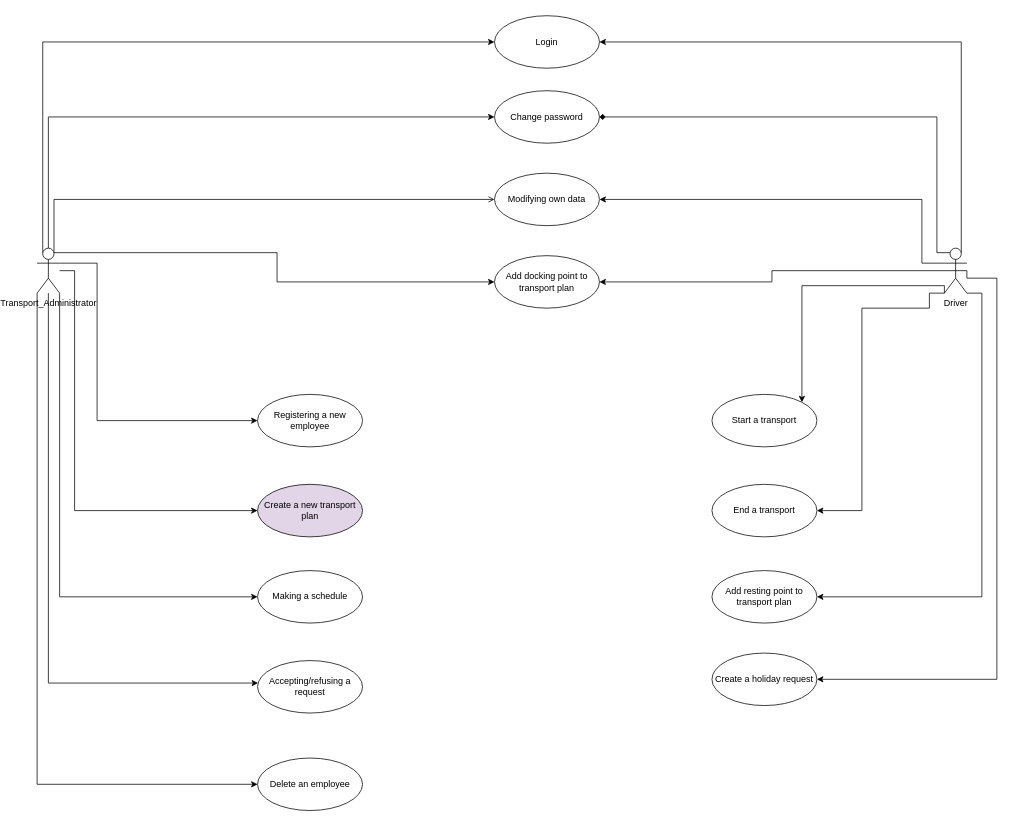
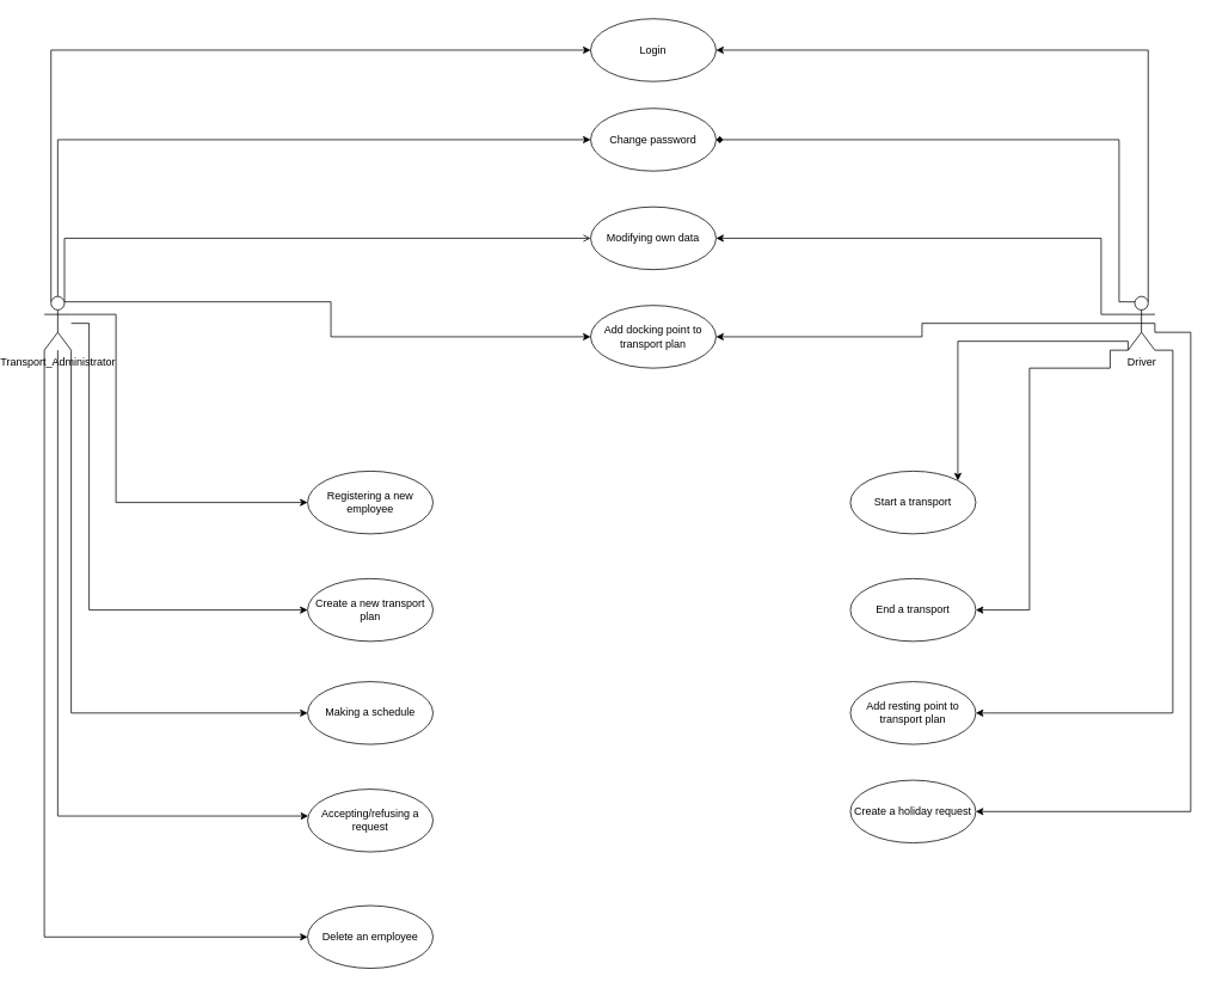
  <mxCell id="0" />
  <mxCell id="1" parent="0" />
  <mxCell id="2" style="edgeStyle=orthogonalEdgeStyle;rounded=0;orthogonalLoop=1;jettySize=auto;html=1;entryX=0;entryY=0.5;entryDx=0;entryDy=0;" edge="1" parent="1" source="10" target="11"><mxGeometry relative="1" as="geometry"><Array as="points"><mxPoint x="100" y="350" /><mxPoint x="100" y="560" /></Array></mxGeometry></mxCell>
  <mxCell id="3" style="edgeStyle=orthogonalEdgeStyle;rounded=0;orthogonalLoop=1;jettySize=auto;html=1;entryX=0;entryY=0.5;entryDx=0;entryDy=0;" edge="1" parent="1" source="10" target="13"><mxGeometry relative="1" as="geometry"><Array as="points"><mxPoint x="50" y="795" /></Array></mxGeometry></mxCell>
  <mxCell id="4" style="edgeStyle=orthogonalEdgeStyle;rounded=0;orthogonalLoop=1;jettySize=auto;html=1;" edge="1" parent="1" source="10" target="14"><mxGeometry relative="1" as="geometry"><Array as="points"><mxPoint x="35" y="910" /></Array></mxGeometry></mxCell>
  <mxCell id="5" style="edgeStyle=orthogonalEdgeStyle;rounded=0;orthogonalLoop=1;jettySize=auto;html=1;exitX=0.25;exitY=0.1;exitDx=0;exitDy=0;exitPerimeter=0;entryX=0;entryY=0.5;entryDx=0;entryDy=0;" edge="1" parent="1" source="10" target="25"><mxGeometry relative="1" as="geometry"><Array as="points"><mxPoint x="28" y="55" /></Array></mxGeometry></mxCell>
  <mxCell id="6" style="edgeStyle=orthogonalEdgeStyle;rounded=0;orthogonalLoop=1;jettySize=auto;html=1;exitX=0.5;exitY=0;exitDx=0;exitDy=0;exitPerimeter=0;entryX=0;entryY=0.5;entryDx=0;entryDy=0;" edge="1" parent="1" source="10" target="26"><mxGeometry relative="1" as="geometry" /></mxCell>
  <mxCell id="7" style="edgeStyle=orthogonalEdgeStyle;rounded=0;orthogonalLoop=1;jettySize=auto;html=1;exitX=0;exitY=1;exitDx=0;exitDy=0;exitPerimeter=0;entryX=0;entryY=0.5;entryDx=0;entryDy=0;" edge="1" parent="1" source="10" target="33"><mxGeometry relative="1" as="geometry" /></mxCell>
  <mxCell id="8" style="edgeStyle=orthogonalEdgeStyle;rounded=0;orthogonalLoop=1;jettySize=auto;html=1;exitX=0.75;exitY=0.1;exitDx=0;exitDy=0;exitPerimeter=0;entryX=0;entryY=0.5;entryDx=0;entryDy=0;endArrow=open;" edge="1" parent="1" source="10" target="27"><mxGeometry relative="1" as="geometry"><Array as="points"><mxPoint x="43" y="265" /></Array></mxGeometry></mxCell>
  <mxCell id="9" style="edgeStyle=orthogonalEdgeStyle;rounded=0;orthogonalLoop=1;jettySize=auto;html=1;exitX=0.75;exitY=0.1;exitDx=0;exitDy=0;exitPerimeter=0;" edge="1" parent="1" source="10" target="31"><mxGeometry relative="1" as="geometry" /></mxCell>
  <mxCell id="10" value="Transport_Administrator" style="shape=umlActor;verticalLabelPosition=bottom;verticalAlign=top;html=1;outlineConnect=0;" vertex="1" parent="1"><mxGeometry x="20" y="330" width="30" height="60" as="geometry" /></mxCell>
  <mxCell id="11" value="Registering a new employee" style="ellipse;whiteSpace=wrap;html=1;" vertex="1" parent="1"><mxGeometry x="314" y="525" width="140" height="70" as="geometry" /></mxCell>
- <mxCell id="12" value="Create a new transport plan" style="ellipse;whiteSpace=wrap;html=1;fillColor=#e1d5e7;" vertex="1" parent="1"><mxGeometry x="314" y="645" width="140" height="70" as="geometry" /></mxCell>
+ <mxCell id="12" value="Create a new transport plan" style="ellipse;whiteSpace=wrap;html=1;" vertex="1" parent="1"><mxGeometry x="314" y="645" width="140" height="70" as="geometry" /></mxCell>
  <mxCell id="13" value="Making a schedule" style="ellipse;whiteSpace=wrap;html=1;" vertex="1" parent="1"><mxGeometry x="314" y="760" width="140" height="70" as="geometry" /></mxCell>
  <mxCell id="14" value="Accepting/refusing a request" style="ellipse;whiteSpace=wrap;html=1;" vertex="1" parent="1"><mxGeometry x="314" y="880" width="140" height="70" as="geometry" /></mxCell>
  <mxCell id="15" style="edgeStyle=orthogonalEdgeStyle;rounded=0;orthogonalLoop=1;jettySize=auto;html=1;entryX=0;entryY=0.5;entryDx=0;entryDy=0;" edge="1" parent="1" source="10" target="12"><mxGeometry relative="1" as="geometry"><Array as="points"><mxPoint x="70" y="360" /><mxPoint x="70" y="680" /></Array></mxGeometry></mxCell>
  <mxCell id="16" style="edgeStyle=orthogonalEdgeStyle;rounded=0;orthogonalLoop=1;jettySize=auto;html=1;exitX=0.75;exitY=0.1;exitDx=0;exitDy=0;exitPerimeter=0;" edge="1" parent="1" source="24" target="25"><mxGeometry relative="1" as="geometry"><Array as="points"><mxPoint x="1252" y="55" /></Array></mxGeometry></mxCell>
  <mxCell id="17" style="edgeStyle=orthogonalEdgeStyle;rounded=0;orthogonalLoop=1;jettySize=auto;html=1;exitX=0.25;exitY=0.1;exitDx=0;exitDy=0;exitPerimeter=0;entryX=1;entryY=0.5;entryDx=0;entryDy=0;endArrow=diamond;" edge="1" parent="1" source="24" target="26"><mxGeometry relative="1" as="geometry"><Array as="points"><mxPoint x="1220" y="336" /><mxPoint x="1220" y="155" /></Array></mxGeometry></mxCell>
  <mxCell id="18" style="edgeStyle=orthogonalEdgeStyle;rounded=0;orthogonalLoop=1;jettySize=auto;html=1;exitX=0;exitY=0.333;exitDx=0;exitDy=0;exitPerimeter=0;entryX=1;entryY=0.5;entryDx=0;entryDy=0;" edge="1" parent="1" source="24" target="27"><mxGeometry relative="1" as="geometry"><Array as="points"><mxPoint x="1200" y="350" /><mxPoint x="1200" y="265" /></Array></mxGeometry></mxCell>
  <mxCell id="19" style="edgeStyle=orthogonalEdgeStyle;rounded=0;orthogonalLoop=1;jettySize=auto;html=1;exitX=0.5;exitY=0.5;exitDx=0;exitDy=0;exitPerimeter=0;" edge="1" parent="1" source="24" target="31"><mxGeometry relative="1" as="geometry" /></mxCell>
  <mxCell id="20" style="edgeStyle=orthogonalEdgeStyle;rounded=0;orthogonalLoop=1;jettySize=auto;html=1;exitX=0;exitY=1;exitDx=0;exitDy=0;exitPerimeter=0;" edge="1" parent="1" source="24" target="28"><mxGeometry relative="1" as="geometry"><Array as="points"><mxPoint x="1230" y="380" /><mxPoint x="1040" y="380" /></Array></mxGeometry></mxCell>
  <mxCell id="21" style="edgeStyle=orthogonalEdgeStyle;rounded=0;orthogonalLoop=1;jettySize=auto;html=1;exitX=0;exitY=1;exitDx=0;exitDy=0;exitPerimeter=0;entryX=1;entryY=0.5;entryDx=0;entryDy=0;" edge="1" parent="1" source="24" target="29"><mxGeometry relative="1" as="geometry"><Array as="points"><mxPoint x="1210" y="390" /><mxPoint x="1210" y="410" /><mxPoint x="1120" y="410" /><mxPoint x="1120" y="680" /></Array></mxGeometry></mxCell>
  <mxCell id="22" style="edgeStyle=orthogonalEdgeStyle;rounded=0;orthogonalLoop=1;jettySize=auto;html=1;entryX=1;entryY=0.5;entryDx=0;entryDy=0;" edge="1" parent="1" source="24" target="30"><mxGeometry relative="1" as="geometry"><Array as="points"><mxPoint x="1280" y="390" /><mxPoint x="1280" y="795" /></Array></mxGeometry></mxCell>
  <mxCell id="23" style="edgeStyle=orthogonalEdgeStyle;rounded=0;orthogonalLoop=1;jettySize=auto;html=1;exitX=0.5;exitY=0.5;exitDx=0;exitDy=0;exitPerimeter=0;entryX=1;entryY=0.5;entryDx=0;entryDy=0;" edge="1" parent="1" source="24" target="32"><mxGeometry relative="1" as="geometry"><Array as="points"><mxPoint x="1260" y="360" /><mxPoint x="1260" y="370" /><mxPoint x="1300" y="370" /><mxPoint x="1300" y="905" /></Array></mxGeometry></mxCell>
  <mxCell id="24" value="Driver" style="shape=umlActor;verticalLabelPosition=bottom;verticalAlign=top;html=1;" vertex="1" parent="1"><mxGeometry x="1230" y="330" width="30" height="60" as="geometry" /></mxCell>
  <mxCell id="25" value="Login" style="ellipse;whiteSpace=wrap;html=1;" vertex="1" parent="1"><mxGeometry x="630" y="20" width="140" height="70" as="geometry" /></mxCell>
  <mxCell id="26" value="Change password" style="ellipse;whiteSpace=wrap;html=1;" vertex="1" parent="1"><mxGeometry x="630" y="120" width="140" height="70" as="geometry" /></mxCell>
  <mxCell id="27" value="Modifying own data" style="ellipse;whiteSpace=wrap;html=1;" vertex="1" parent="1"><mxGeometry x="630" y="230" width="140" height="70" as="geometry" /></mxCell>
  <mxCell id="28" value="Start a transport" style="ellipse;whiteSpace=wrap;html=1;" vertex="1" parent="1"><mxGeometry x="920" y="525" width="140" height="70" as="geometry" /></mxCell>
  <mxCell id="29" value="End a transport" style="ellipse;whiteSpace=wrap;html=1;" vertex="1" parent="1"><mxGeometry x="920" y="645" width="140" height="70" as="geometry" /></mxCell>
  <mxCell id="30" value="Add resting point to transport plan" style="ellipse;whiteSpace=wrap;html=1;" vertex="1" parent="1"><mxGeometry x="920" y="760" width="140" height="70" as="geometry" /></mxCell>
  <mxCell id="31" value="Add docking point to transport plan" style="ellipse;whiteSpace=wrap;html=1;" vertex="1" parent="1"><mxGeometry x="630" y="340" width="140" height="70" as="geometry" /></mxCell>
  <mxCell id="32" value="Create a holiday request" style="ellipse;whiteSpace=wrap;html=1;" vertex="1" parent="1"><mxGeometry x="920" y="870" width="140" height="70" as="geometry" /></mxCell>
  <mxCell id="33" value="Delete an employee" style="ellipse;whiteSpace=wrap;html=1;" vertex="1" parent="1"><mxGeometry x="314" y="1010" width="140" height="70" as="geometry" /></mxCell>
